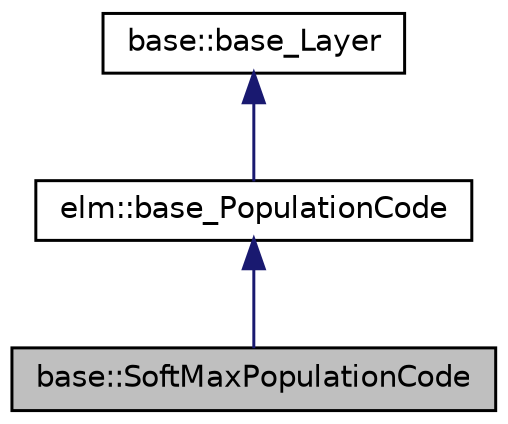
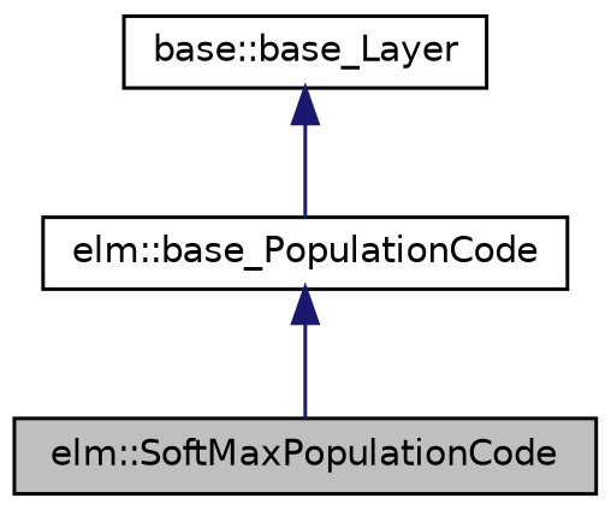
  digraph {
    node [color=black fillcolor=white fontname=Helvetica fontsize=10 shape=record style=filled]
    edge [color=midnightblue dir=back fontname=Helvetica fontsize=10 labelfontname=Helvetica labelfontsize=10 style=solid]
-   n1 [fillcolor=grey75 fontcolor=black height=0.2 label="base::SoftMaxPopulationCode" width=0.4]
+   n1 [fillcolor=grey75 fontcolor=black height=0.2 label="elm::SoftMaxPopulationCode" width=0.4]
    n2 [height=0.2 label="elm::base_PopulationCode" width=0.4]
    n3 [height=0.2 label="base::base_Layer" width=0.4]
    n2 -> n1
    n3 -> n2
  }
